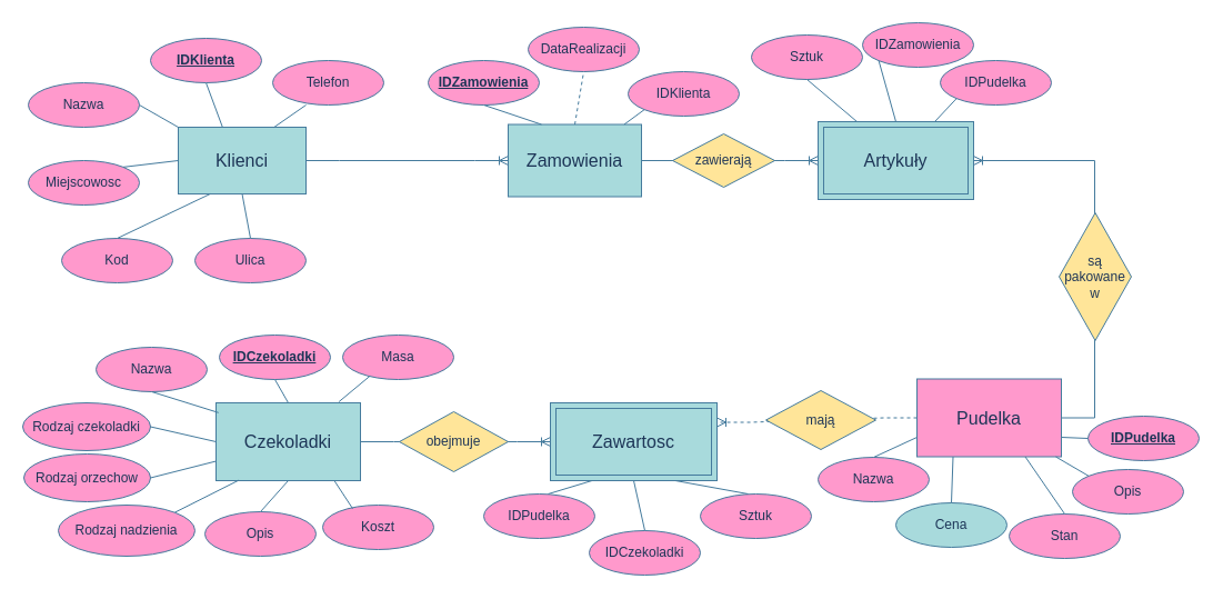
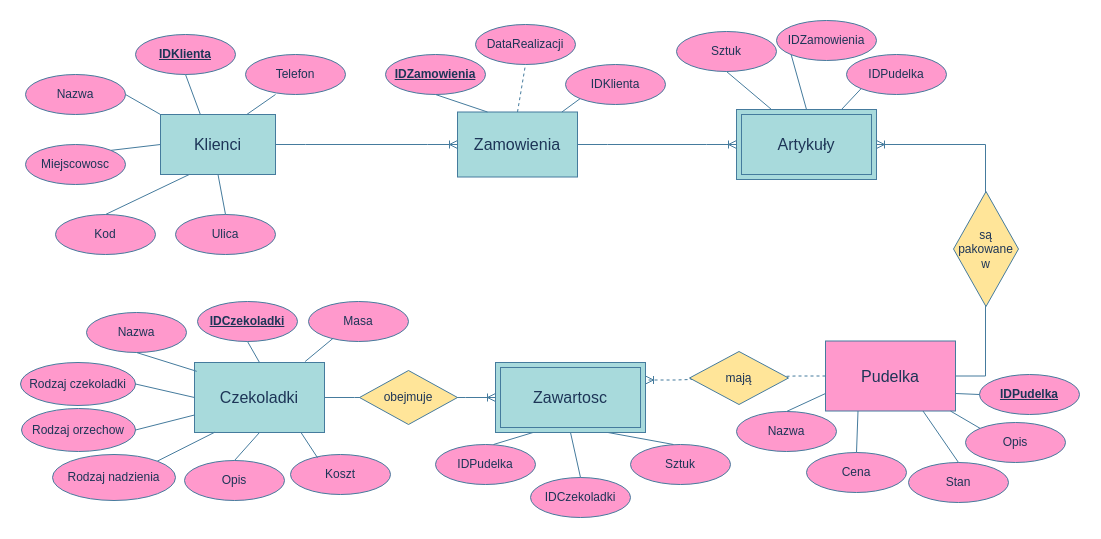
  <mxCell id="0" />
  <mxCell id="1" parent="0" />
  <mxCell id="2" value="Klienci" style="whiteSpace=wrap;html=1;align=center;strokeColor=#457B9D;fontColor=#1D3557;fillColor=#A8DADC;fontSize=16;labelBackgroundColor=none;" vertex="1" parent="1"><mxGeometry x="160" y="114" width="115" height="60" as="geometry" /></mxCell>
  <mxCell id="3" value="Pudelka" style="whiteSpace=wrap;html=1;align=center;strokeColor=#457B9D;fontColor=#1D3557;fillColor=#ff99cc;fontSize=16;labelBackgroundColor=none;" vertex="1" parent="1"><mxGeometry x="825" y="340.5" width="130" height="70" as="geometry" /></mxCell>
  <mxCell id="4" value="&lt;font&gt;Zamowienia&lt;/font&gt;" style="whiteSpace=wrap;html=1;align=center;strokeColor=#457B9D;fontColor=#1D3557;fillColor=#A8DADC;fontSize=16;labelBackgroundColor=none;" vertex="1" parent="1"><mxGeometry x="457" y="111.5" width="120" height="65" as="geometry" /></mxCell>
  <mxCell id="5" value="&lt;font style=&quot;font-size: 16px;&quot;&gt;Czekoladki&lt;/font&gt;" style="whiteSpace=wrap;html=1;align=center;strokeColor=#457B9D;fontColor=#1D3557;fillColor=#A8DADC;labelBackgroundColor=none;" vertex="1" parent="1"><mxGeometry x="194" y="362" width="130" height="70" as="geometry" /></mxCell>
  <mxCell id="6" value="IDKlienta" style="ellipse;whiteSpace=wrap;html=1;align=center;fontStyle=5;strokeColor=#457B9D;fontColor=#1D3557;fillColor=#FF99CC;labelBackgroundColor=none;" vertex="1" parent="1"><mxGeometry x="135" y="34" width="100" height="40" as="geometry" /></mxCell>
  <mxCell id="7" value="Artykuły" style="shape=ext;margin=3;double=1;whiteSpace=wrap;html=1;align=center;strokeColor=#457B9D;fontColor=#1D3557;fillColor=#A8DADC;fontSize=16;labelBackgroundColor=none;" vertex="1" parent="1"><mxGeometry x="736" y="109" width="140" height="70" as="geometry" /></mxCell>
  <mxCell id="8" value="Zawartosc" style="shape=ext;margin=3;double=1;whiteSpace=wrap;html=1;align=center;strokeColor=#457B9D;fontColor=#1D3557;fillColor=#A8DADC;fontSize=16;labelBackgroundColor=none;" vertex="1" parent="1"><mxGeometry x="495" y="362" width="150" height="70" as="geometry" /></mxCell>
  <mxCell id="9" value="Nazwa" style="ellipse;whiteSpace=wrap;html=1;align=center;strokeColor=#457B9D;fontColor=#1D3557;fillColor=#FF99CC;labelBackgroundColor=none;" vertex="1" parent="1"><mxGeometry x="25" y="74" width="100" height="40" as="geometry" /></mxCell>
  <mxCell id="10" value="Ulica" style="ellipse;whiteSpace=wrap;html=1;align=center;strokeColor=#457B9D;fontColor=#1D3557;fillColor=#FF99CC;labelBackgroundColor=none;" vertex="1" parent="1"><mxGeometry x="175" y="214" width="100" height="40" as="geometry" /></mxCell>
  <mxCell id="11" value="Miejscowosc" style="ellipse;whiteSpace=wrap;html=1;align=center;strokeColor=#457B9D;fontColor=#1D3557;fillColor=#FF99CC;labelBackgroundColor=none;" vertex="1" parent="1"><mxGeometry x="25" y="144" width="100" height="40" as="geometry" /></mxCell>
  <mxCell id="12" value="Kod" style="ellipse;whiteSpace=wrap;html=1;align=center;strokeColor=#457B9D;fontColor=#1D3557;fillColor=#FF99CC;labelBackgroundColor=none;" vertex="1" parent="1"><mxGeometry x="55" y="214" width="100" height="40" as="geometry" /></mxCell>
  <mxCell id="13" value="Telefon" style="ellipse;whiteSpace=wrap;html=1;align=center;strokeColor=#457B9D;fontColor=#1D3557;fillColor=#FF99CC;labelBackgroundColor=none;" vertex="1" parent="1"><mxGeometry x="245" y="54" width="100" height="40" as="geometry" /></mxCell>
  <mxCell id="14" value="" style="edgeStyle=entityRelationEdgeStyle;fontSize=12;html=1;endArrow=ERoneToMany;rounded=0;strokeColor=#457B9D;fontColor=#1D3557;fillColor=#A8DADC;entryX=0;entryY=0.5;entryDx=0;entryDy=0;" edge="1" parent="1" source="2" target="4"><mxGeometry width="100" height="100" relative="1" as="geometry"><mxPoint x="275" y="244" as="sourcePoint" /><mxPoint x="416.421" y="144" as="targetPoint" /></mxGeometry></mxCell>
  <mxCell id="15" value="" style="endArrow=none;html=1;rounded=0;strokeColor=#457B9D;fontColor=#1D3557;fillColor=#A8DADC;entryX=0.25;entryY=1;entryDx=0;entryDy=0;exitX=0.5;exitY=0;exitDx=0;exitDy=0;" edge="1" parent="1" source="12" target="2"><mxGeometry width="50" height="50" relative="1" as="geometry"><mxPoint x="175" y="424" as="sourcePoint" /><mxPoint x="225" y="374" as="targetPoint" /></mxGeometry></mxCell>
  <mxCell id="16" value="" style="endArrow=none;html=1;rounded=0;strokeColor=#457B9D;fontColor=#1D3557;fillColor=#A8DADC;entryX=0.5;entryY=1;entryDx=0;entryDy=0;exitX=0.5;exitY=0;exitDx=0;exitDy=0;" edge="1" parent="1" source="10" target="2"><mxGeometry width="50" height="50" relative="1" as="geometry"><mxPoint x="475" y="364" as="sourcePoint" /><mxPoint x="525" y="314" as="targetPoint" /></mxGeometry></mxCell>
  <mxCell id="17" value="" style="endArrow=none;html=1;rounded=0;strokeColor=#457B9D;fontColor=#1D3557;fillColor=#A8DADC;exitX=1;exitY=0;exitDx=0;exitDy=0;entryX=0;entryY=0.5;entryDx=0;entryDy=0;" edge="1" parent="1" source="11" target="2"><mxGeometry width="50" height="50" relative="1" as="geometry"><mxPoint x="475" y="364" as="sourcePoint" /><mxPoint x="525" y="314" as="targetPoint" /></mxGeometry></mxCell>
  <mxCell id="18" value="" style="endArrow=none;html=1;rounded=0;strokeColor=#457B9D;fontColor=#1D3557;fillColor=#A8DADC;exitX=1;exitY=0.5;exitDx=0;exitDy=0;entryX=0;entryY=0;entryDx=0;entryDy=0;" edge="1" parent="1" source="9" target="2"><mxGeometry width="50" height="50" relative="1" as="geometry"><mxPoint x="475" y="364" as="sourcePoint" /><mxPoint x="525" y="314" as="targetPoint" /></mxGeometry></mxCell>
  <mxCell id="19" value="" style="endArrow=none;html=1;rounded=0;strokeColor=#457B9D;fontColor=#1D3557;fillColor=#A8DADC;entryX=0.5;entryY=1;entryDx=0;entryDy=0;exitX=0.346;exitY=-0.003;exitDx=0;exitDy=0;exitPerimeter=0;" edge="1" parent="1" source="2" target="6"><mxGeometry width="50" height="50" relative="1" as="geometry"><mxPoint x="475" y="364" as="sourcePoint" /><mxPoint x="525" y="314" as="targetPoint" /></mxGeometry></mxCell>
  <mxCell id="20" value="" style="endArrow=none;html=1;rounded=0;strokeColor=#457B9D;fontColor=#1D3557;fillColor=#A8DADC;entryX=0.3;entryY=1;entryDx=0;entryDy=0;exitX=0.75;exitY=0;exitDx=0;exitDy=0;entryPerimeter=0;" edge="1" parent="1" source="2" target="13"><mxGeometry width="50" height="50" relative="1" as="geometry"><mxPoint x="475" y="364" as="sourcePoint" /><mxPoint x="525" y="314" as="targetPoint" /></mxGeometry></mxCell>
  <mxCell id="21" value="IDZamowienia" style="ellipse;whiteSpace=wrap;html=1;align=center;fontStyle=5;strokeColor=#457B9D;fontColor=#1D3557;fillColor=#FF99CC;" vertex="1" parent="1"><mxGeometry x="385" y="54" width="100" height="40" as="geometry" /></mxCell>
  <mxCell id="22" value="IDKlienta" style="ellipse;whiteSpace=wrap;html=1;align=center;strokeColor=#457B9D;fontColor=#1D3557;fillColor=#FF99CC;" vertex="1" parent="1"><mxGeometry x="565" y="64" width="100" height="40" as="geometry" /></mxCell>
  <mxCell id="23" value="DataRealizacji" style="ellipse;whiteSpace=wrap;html=1;align=center;strokeColor=#457B9D;fontColor=#1D3557;fillColor=#FF99CC;" vertex="1" parent="1"><mxGeometry x="475" y="24" width="100" height="40" as="geometry" /></mxCell>
  <mxCell id="24" value="" style="endArrow=none;html=1;rounded=0;strokeColor=#457B9D;fontColor=#1D3557;fillColor=#A8DADC;entryX=0.5;entryY=1;entryDx=0;entryDy=0;exitX=0.25;exitY=0;exitDx=0;exitDy=0;" edge="1" parent="1" source="4" target="21"><mxGeometry width="50" height="50" relative="1" as="geometry"><mxPoint x="475" y="264" as="sourcePoint" /><mxPoint x="525" y="214" as="targetPoint" /></mxGeometry></mxCell>
  <mxCell id="25" value="" style="endArrow=none;html=1;rounded=0;strokeColor=#457B9D;fontColor=#1D3557;fillColor=#A8DADC;exitX=0;exitY=1;exitDx=0;exitDy=0;" edge="1" parent="1" source="22" target="4"><mxGeometry width="50" height="50" relative="1" as="geometry"><mxPoint x="475" y="264" as="sourcePoint" /><mxPoint x="525" y="214" as="targetPoint" /></mxGeometry></mxCell>
  <mxCell id="26" value="" style="endArrow=none;html=1;rounded=0;strokeColor=#457B9D;fontColor=#1D3557;fillColor=#A8DADC;entryX=0.5;entryY=1;entryDx=0;entryDy=0;exitX=0.5;exitY=0;exitDx=0;exitDy=0;dashed=1;" edge="1" parent="1" source="4" target="23"><mxGeometry width="50" height="50" relative="1" as="geometry"><mxPoint x="475" y="264" as="sourcePoint" /><mxPoint x="525" y="214" as="targetPoint" /></mxGeometry></mxCell>
  <mxCell id="27" value="" style="edgeStyle=entityRelationEdgeStyle;fontSize=12;html=1;endArrow=ERoneToMany;rounded=0;strokeColor=#457B9D;fontColor=#1D3557;fillColor=#A8DADC;exitX=1;exitY=0.5;exitDx=0;exitDy=0;" edge="1" parent="1" source="4" target="7"><mxGeometry width="100" height="100" relative="1" as="geometry"><mxPoint x="500" y="385" as="sourcePoint" /><mxPoint x="600" y="285" as="targetPoint" /></mxGeometry></mxCell>
  <mxCell id="28" value="" style="edgeStyle=entityRelationEdgeStyle;fontSize=12;html=1;endArrow=ERoneToMany;rounded=0;strokeColor=#457B9D;fontColor=#1D3557;fillColor=#A8DADC;" edge="1" parent="1" source="3" target="7"><mxGeometry width="100" height="100" relative="1" as="geometry"><mxPoint x="905" y="316" as="sourcePoint" /><mxPoint x="593" y="205" as="targetPoint" /></mxGeometry></mxCell>
  <mxCell id="29" value="IDCzekoladki" style="ellipse;whiteSpace=wrap;html=1;align=center;fontStyle=5;strokeColor=#457B9D;fontColor=#1D3557;fillColor=#FF99CC;" vertex="1" parent="1"><mxGeometry x="197" y="301" width="100" height="40" as="geometry" /></mxCell>
  <mxCell id="30" value="Nazwa" style="ellipse;whiteSpace=wrap;html=1;align=center;strokeColor=#457B9D;fontColor=#1D3557;fillColor=#FF99CC;" vertex="1" parent="1"><mxGeometry x="86" y="312" width="100" height="40" as="geometry" /></mxCell>
  <mxCell id="31" value="Rodzaj czekoladki" style="ellipse;whiteSpace=wrap;html=1;align=center;strokeColor=#457B9D;fontColor=#1D3557;fillColor=#FF99CC;" vertex="1" parent="1"><mxGeometry x="20" y="362" width="115" height="43" as="geometry" /></mxCell>
  <mxCell id="32" value="Rodzaj orzechow" style="ellipse;whiteSpace=wrap;html=1;align=center;strokeColor=#457B9D;fontColor=#1D3557;fillColor=#FF99CC;" vertex="1" parent="1"><mxGeometry x="21" y="408" width="114" height="43" as="geometry" /></mxCell>
  <mxCell id="33" value="Rodzaj nadzienia" style="ellipse;whiteSpace=wrap;html=1;align=center;strokeColor=#457B9D;fontColor=#1D3557;fillColor=#FF99CC;" vertex="1" parent="1"><mxGeometry x="52" y="454" width="123" height="46" as="geometry" /></mxCell>
  <mxCell id="34" value="Opis" style="ellipse;whiteSpace=wrap;html=1;align=center;strokeColor=#457B9D;fontColor=#1D3557;fillColor=#FF99CC;" vertex="1" parent="1"><mxGeometry x="184" y="460" width="100" height="40" as="geometry" /></mxCell>
  <mxCell id="35" value="Koszt" style="ellipse;whiteSpace=wrap;html=1;align=center;strokeColor=#457B9D;fontColor=#1D3557;fillColor=#FF99CC;" vertex="1" parent="1"><mxGeometry x="290" y="454" width="100" height="40" as="geometry" /></mxCell>
  <mxCell id="36" value="Masa" style="ellipse;whiteSpace=wrap;html=1;align=center;strokeColor=#457B9D;fontColor=#1D3557;fillColor=#FF99CC;" vertex="1" parent="1"><mxGeometry x="308" y="301" width="100" height="40" as="geometry" /></mxCell>
  <mxCell id="37" value="IDPudelka" style="ellipse;whiteSpace=wrap;html=1;align=center;strokeColor=#457B9D;fontColor=#1D3557;fillColor=#FF99CC;" vertex="1" parent="1"><mxGeometry x="435" y="444" width="100" height="40" as="geometry" /></mxCell>
  <mxCell id="38" value="IDCzekoladki" style="ellipse;whiteSpace=wrap;html=1;align=center;strokeColor=#457B9D;fontColor=#1D3557;fillColor=#FF99CC;" vertex="1" parent="1"><mxGeometry x="530" y="477" width="100" height="40" as="geometry" /></mxCell>
  <mxCell id="39" value="Sztuk" style="ellipse;whiteSpace=wrap;html=1;align=center;strokeColor=#457B9D;fontColor=#1D3557;fillColor=#FF99CC;" vertex="1" parent="1"><mxGeometry x="630" y="444" width="100" height="40" as="geometry" /></mxCell>
  <mxCell id="40" value="IDPudelka" style="ellipse;whiteSpace=wrap;html=1;align=center;fontStyle=5;strokeColor=#457B9D;fontColor=#1D3557;fillColor=#FF99CC;" vertex="1" parent="1"><mxGeometry x="979" y="374" width="100" height="40" as="geometry" /></mxCell>
  <mxCell id="41" value="Nazwa" style="ellipse;whiteSpace=wrap;html=1;align=center;strokeColor=#457B9D;fontColor=#1D3557;fillColor=#FF99CC;" vertex="1" parent="1"><mxGeometry x="736" y="411" width="100" height="40" as="geometry" /></mxCell>
  <mxCell id="42" value="Opis" style="ellipse;whiteSpace=wrap;html=1;align=center;strokeColor=#457B9D;fontColor=#1D3557;fillColor=#FF99CC;" vertex="1" parent="1"><mxGeometry x="965" y="422" width="100" height="40" as="geometry" /></mxCell>
- <mxCell id="43" value="Cena" style="ellipse;whiteSpace=wrap;html=1;align=center;strokeColor=#457B9D;fontColor=#1D3557;fillColor=#a8dadc;" vertex="1" parent="1"><mxGeometry x="806" y="452" width="100" height="40" as="geometry" /></mxCell>
+ <mxCell id="43" value="Cena" style="ellipse;whiteSpace=wrap;html=1;align=center;strokeColor=#457B9D;fontColor=#1D3557;fillColor=#FF99CC;" vertex="1" parent="1"><mxGeometry x="806" y="452" width="100" height="40" as="geometry" /></mxCell>
  <mxCell id="44" value="Stan" style="ellipse;whiteSpace=wrap;html=1;align=center;strokeColor=#457B9D;fontColor=#1D3557;fillColor=#FF99CC;" vertex="1" parent="1"><mxGeometry x="908" y="462" width="100" height="40" as="geometry" /></mxCell>
  <mxCell id="45" value="Sztuk" style="ellipse;whiteSpace=wrap;html=1;align=center;strokeColor=#457B9D;fontColor=#1D3557;fillColor=#FF99CC;" vertex="1" parent="1"><mxGeometry x="676" y="31" width="100" height="40" as="geometry" /></mxCell>
  <mxCell id="46" value="IDPudelka" style="ellipse;whiteSpace=wrap;html=1;align=center;strokeColor=#457B9D;fontColor=#1D3557;fillColor=#FF99CC;" vertex="1" parent="1"><mxGeometry x="846" y="54" width="100" height="40" as="geometry" /></mxCell>
  <mxCell id="47" value="IDZamowienia" style="ellipse;whiteSpace=wrap;html=1;align=center;strokeColor=#457B9D;fontColor=#1D3557;fillColor=#FF99CC;" vertex="1" parent="1"><mxGeometry x="776" y="20" width="100" height="40" as="geometry" /></mxCell>
  <mxCell id="48" value="" style="endArrow=none;html=1;rounded=0;strokeColor=#457B9D;fontColor=#1D3557;fillColor=#A8DADC;entryX=0.5;entryY=1;entryDx=0;entryDy=0;exitX=0.25;exitY=0;exitDx=0;exitDy=0;" edge="1" parent="1" source="7" target="45"><mxGeometry width="50" height="50" relative="1" as="geometry"><mxPoint x="525" y="360" as="sourcePoint" /><mxPoint x="575" y="310" as="targetPoint" /></mxGeometry></mxCell>
  <mxCell id="49" value="" style="endArrow=none;html=1;rounded=0;strokeColor=#457B9D;fontColor=#1D3557;fillColor=#A8DADC;entryX=0;entryY=1;entryDx=0;entryDy=0;exitX=0.5;exitY=0;exitDx=0;exitDy=0;" edge="1" parent="1" source="7" target="47"><mxGeometry width="50" height="50" relative="1" as="geometry"><mxPoint x="525" y="360" as="sourcePoint" /><mxPoint x="575" y="310" as="targetPoint" /></mxGeometry></mxCell>
  <mxCell id="50" value="" style="endArrow=none;html=1;rounded=0;strokeColor=#457B9D;fontColor=#1D3557;fillColor=#A8DADC;entryX=0;entryY=1;entryDx=0;entryDy=0;exitX=0.75;exitY=0;exitDx=0;exitDy=0;" edge="1" parent="1" source="7" target="46"><mxGeometry width="50" height="50" relative="1" as="geometry"><mxPoint x="813" y="112" as="sourcePoint" /><mxPoint x="575" y="310" as="targetPoint" /></mxGeometry></mxCell>
  <mxCell id="51" value="" style="endArrow=none;html=1;rounded=0;strokeColor=#457B9D;fontColor=#1D3557;fillColor=#A8DADC;entryX=0.5;entryY=0;entryDx=0;entryDy=0;exitX=0.25;exitY=1;exitDx=0;exitDy=0;" edge="1" parent="1" source="8"><mxGeometry width="50" height="50" relative="1" as="geometry"><mxPoint x="533" y="400" as="sourcePoint" /><mxPoint x="493" y="444" as="targetPoint" /></mxGeometry></mxCell>
  <mxCell id="52" value="" style="endArrow=none;html=1;rounded=0;strokeColor=#457B9D;fontColor=#1D3557;fillColor=#A8DADC;entryX=0.5;entryY=1;entryDx=0;entryDy=0;exitX=0.5;exitY=0;exitDx=0;exitDy=0;" edge="1" parent="1" source="38" target="8"><mxGeometry width="50" height="50" relative="1" as="geometry"><mxPoint x="533" y="400" as="sourcePoint" /><mxPoint x="583" y="350" as="targetPoint" /></mxGeometry></mxCell>
  <mxCell id="53" value="" style="endArrow=none;html=1;rounded=0;strokeColor=#457B9D;fontColor=#1D3557;fillColor=#A8DADC;entryX=0.75;entryY=1;entryDx=0;entryDy=0;exitX=0.5;exitY=0;exitDx=0;exitDy=0;" edge="1" parent="1" target="8"><mxGeometry width="50" height="50" relative="1" as="geometry"><mxPoint x="673" y="444" as="sourcePoint" /><mxPoint x="583" y="350" as="targetPoint" /></mxGeometry></mxCell>
  <mxCell id="54" value="" style="endArrow=none;html=1;rounded=0;strokeColor=#457B9D;fontColor=#1D3557;fillColor=#A8DADC;entryX=0;entryY=0.75;entryDx=0;entryDy=0;exitX=0.5;exitY=0;exitDx=0;exitDy=0;" edge="1" parent="1" source="41" target="3"><mxGeometry width="50" height="50" relative="1" as="geometry"><mxPoint x="525" y="360" as="sourcePoint" /><mxPoint x="575" y="310" as="targetPoint" /></mxGeometry></mxCell>
  <mxCell id="55" value="" style="endArrow=none;html=1;rounded=0;strokeColor=#457B9D;fontColor=#1D3557;fillColor=#A8DADC;entryX=0.25;entryY=1;entryDx=0;entryDy=0;exitX=0.5;exitY=0;exitDx=0;exitDy=0;" edge="1" parent="1" source="43" target="3"><mxGeometry width="50" height="50" relative="1" as="geometry"><mxPoint x="525" y="360" as="sourcePoint" /><mxPoint x="575" y="310" as="targetPoint" /></mxGeometry></mxCell>
  <mxCell id="56" value="" style="endArrow=none;html=1;rounded=0;strokeColor=#457B9D;fontColor=#1D3557;fillColor=#A8DADC;entryX=0.75;entryY=1;entryDx=0;entryDy=0;exitX=0.5;exitY=0;exitDx=0;exitDy=0;" edge="1" parent="1" source="44" target="3"><mxGeometry width="50" height="50" relative="1" as="geometry"><mxPoint x="525" y="360" as="sourcePoint" /><mxPoint x="575" y="310" as="targetPoint" /></mxGeometry></mxCell>
  <mxCell id="57" value="" style="endArrow=none;html=1;rounded=0;strokeColor=#457B9D;fontColor=#1D3557;fillColor=#A8DADC;entryX=0;entryY=0.5;entryDx=0;entryDy=0;exitX=1;exitY=0.75;exitDx=0;exitDy=0;" edge="1" parent="1" source="3" target="40"><mxGeometry width="50" height="50" relative="1" as="geometry"><mxPoint x="525" y="360" as="sourcePoint" /><mxPoint x="575" y="310" as="targetPoint" /></mxGeometry></mxCell>
  <mxCell id="58" value="" style="endArrow=none;html=1;rounded=0;strokeColor=#457B9D;fontColor=#1D3557;fillColor=#A8DADC;entryX=0;entryY=0;entryDx=0;entryDy=0;" edge="1" parent="1" source="3" target="42"><mxGeometry width="50" height="50" relative="1" as="geometry"><mxPoint x="525" y="360" as="sourcePoint" /><mxPoint x="575" y="310" as="targetPoint" /></mxGeometry></mxCell>
  <mxCell id="59" value="" style="endArrow=none;html=1;rounded=0;strokeColor=#457B9D;fontColor=#1D3557;fillColor=#A8DADC;entryX=0.5;entryY=1;entryDx=0;entryDy=0;exitX=0.5;exitY=0;exitDx=0;exitDy=0;" edge="1" parent="1" source="5" target="29"><mxGeometry width="50" height="50" relative="1" as="geometry"><mxPoint x="507" y="297" as="sourcePoint" /><mxPoint x="557" y="247" as="targetPoint" /></mxGeometry></mxCell>
  <mxCell id="60" value="" style="endArrow=none;html=1;rounded=0;strokeColor=#457B9D;fontColor=#1D3557;fillColor=#A8DADC;entryX=0.5;entryY=1;entryDx=0;entryDy=0;exitX=0.017;exitY=0.126;exitDx=0;exitDy=0;exitPerimeter=0;" edge="1" parent="1" source="5" target="30"><mxGeometry width="50" height="50" relative="1" as="geometry"><mxPoint x="507" y="297" as="sourcePoint" /><mxPoint x="557" y="247" as="targetPoint" /></mxGeometry></mxCell>
  <mxCell id="61" value="" style="endArrow=none;html=1;rounded=0;strokeColor=#457B9D;fontColor=#1D3557;fillColor=#A8DADC;entryX=1;entryY=0.5;entryDx=0;entryDy=0;exitX=0;exitY=0.5;exitDx=0;exitDy=0;" edge="1" parent="1" source="5" target="31"><mxGeometry width="50" height="50" relative="1" as="geometry"><mxPoint x="507" y="297" as="sourcePoint" /><mxPoint x="557" y="247" as="targetPoint" /></mxGeometry></mxCell>
  <mxCell id="62" value="" style="endArrow=none;html=1;rounded=0;strokeColor=#457B9D;fontColor=#1D3557;fillColor=#A8DADC;entryX=1;entryY=0.5;entryDx=0;entryDy=0;exitX=0;exitY=0.75;exitDx=0;exitDy=0;" edge="1" parent="1" source="5" target="32"><mxGeometry width="50" height="50" relative="1" as="geometry"><mxPoint x="507" y="297" as="sourcePoint" /><mxPoint x="557" y="247" as="targetPoint" /></mxGeometry></mxCell>
  <mxCell id="63" value="" style="endArrow=none;html=1;rounded=0;strokeColor=#457B9D;fontColor=#1D3557;fillColor=#A8DADC;entryX=1;entryY=0;entryDx=0;entryDy=0;exitX=0.158;exitY=0.994;exitDx=0;exitDy=0;exitPerimeter=0;" edge="1" parent="1" source="5" target="33"><mxGeometry width="50" height="50" relative="1" as="geometry"><mxPoint x="211" y="438" as="sourcePoint" /><mxPoint x="557" y="247" as="targetPoint" /></mxGeometry></mxCell>
  <mxCell id="64" value="" style="endArrow=none;html=1;rounded=0;strokeColor=#457B9D;fontColor=#1D3557;fillColor=#A8DADC;entryX=0.5;entryY=0;entryDx=0;entryDy=0;exitX=0.5;exitY=1;exitDx=0;exitDy=0;" edge="1" parent="1" source="5" target="34"><mxGeometry width="50" height="50" relative="1" as="geometry"><mxPoint x="507" y="297" as="sourcePoint" /><mxPoint x="557" y="247" as="targetPoint" /></mxGeometry></mxCell>
  <mxCell id="65" value="" style="endArrow=none;html=1;rounded=0;strokeColor=#457B9D;fontColor=#1D3557;fillColor=#A8DADC;entryX=0.851;entryY=-0.014;entryDx=0;entryDy=0;exitX=0.246;exitY=0.92;exitDx=0;exitDy=0;exitPerimeter=0;entryPerimeter=0;" edge="1" parent="1" source="36" target="5"><mxGeometry width="50" height="50" relative="1" as="geometry"><mxPoint x="342.6" y="422.78" as="sourcePoint" /><mxPoint x="557" y="247" as="targetPoint" /></mxGeometry></mxCell>
  <mxCell id="66" value="" style="endArrow=none;html=1;rounded=0;strokeColor=#457B9D;fontColor=#1D3557;fillColor=#A8DADC;entryX=0.27;entryY=0.08;entryDx=0;entryDy=0;entryPerimeter=0;exitX=0.817;exitY=0.994;exitDx=0;exitDy=0;exitPerimeter=0;" edge="1" parent="1" source="5" target="35"><mxGeometry width="50" height="50" relative="1" as="geometry"><mxPoint x="507" y="297" as="sourcePoint" /><mxPoint x="557" y="247" as="targetPoint" /></mxGeometry></mxCell>
- <mxCell id="67" value="zawierają" style="shape=rhombus;perimeter=rhombusPerimeter;whiteSpace=wrap;html=1;align=center;strokeColor=#457B9D;fontColor=#1D3557;fillColor=#FFE599;" vertex="1" parent="1"><mxGeometry x="605" y="120" width="92" height="48" as="geometry" /></mxCell>
  <mxCell id="68" value="" style="edgeStyle=entityRelationEdgeStyle;fontSize=12;html=1;endArrow=ERoneToMany;rounded=0;strokeColor=#457B9D;fontColor=#1D3557;fillColor=#A8DADC;exitX=1;exitY=0.5;exitDx=0;exitDy=0;entryX=0;entryY=0.5;entryDx=0;entryDy=0;" edge="1" parent="1" source="5" target="8"><mxGeometry width="100" height="100" relative="1" as="geometry"><mxPoint x="500" y="431" as="sourcePoint" /><mxPoint x="600" y="331" as="targetPoint" /></mxGeometry></mxCell>
  <mxCell id="69" value="obejmuje" style="shape=rhombus;perimeter=rhombusPerimeter;whiteSpace=wrap;html=1;align=center;strokeColor=#457B9D;fontColor=#1D3557;fillColor=#FFE599;verticalAlign=middle;" vertex="1" parent="1"><mxGeometry x="359" y="370" width="98" height="54" as="geometry" /></mxCell>
  <mxCell id="70" value="są pakowane w" style="shape=rhombus;perimeter=rhombusPerimeter;whiteSpace=wrap;html=1;align=center;strokeColor=#457B9D;fontColor=#1D3557;fillColor=#FFE599;direction=south;" vertex="1" parent="1"><mxGeometry x="953" y="191" width="65" height="115" as="geometry" /></mxCell>
  <mxCell id="71" value="" style="edgeStyle=entityRelationEdgeStyle;fontSize=12;html=1;endArrow=ERoneToMany;rounded=0;strokeColor=#457B9D;fontColor=#1D3557;fillColor=#A8DADC;entryX=1;entryY=0.25;entryDx=0;entryDy=0;exitX=0;exitY=0.5;exitDx=0;exitDy=0;dashed=1;" edge="1" parent="1" source="3" target="8"><mxGeometry width="100" height="100" relative="1" as="geometry"><mxPoint x="717" y="282" as="sourcePoint" /><mxPoint x="600" y="231" as="targetPoint" /></mxGeometry></mxCell>
  <mxCell id="72" value="mają" style="shape=rhombus;perimeter=rhombusPerimeter;whiteSpace=wrap;html=1;align=center;strokeColor=#457B9D;fontColor=#1D3557;fillColor=#FFE599;" vertex="1" parent="1"><mxGeometry x="689" y="351" width="99" height="53" as="geometry" /></mxCell>
